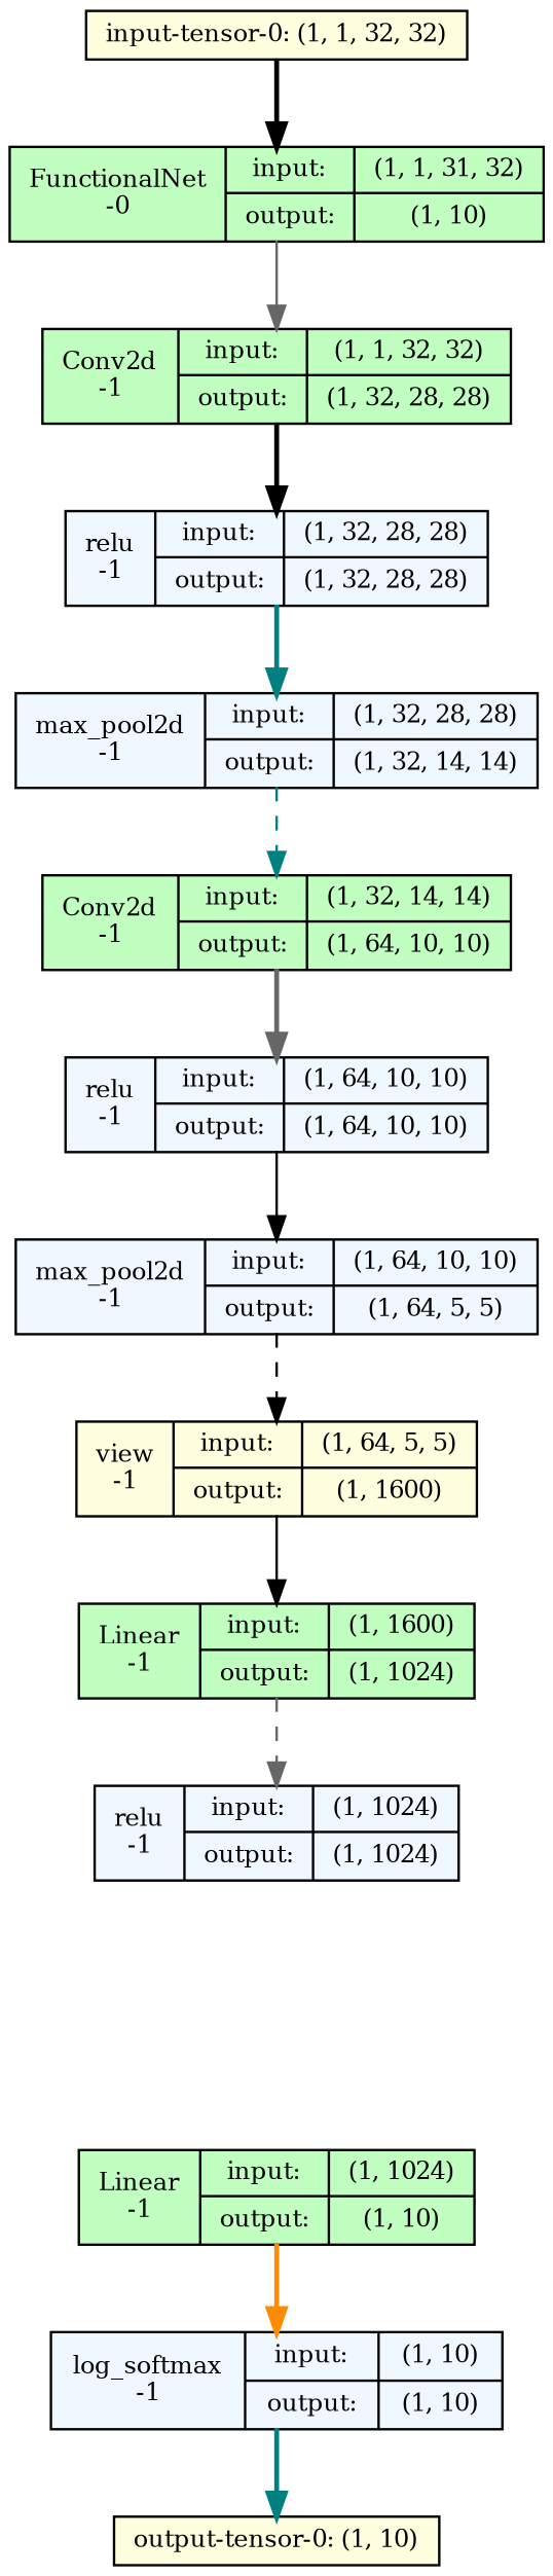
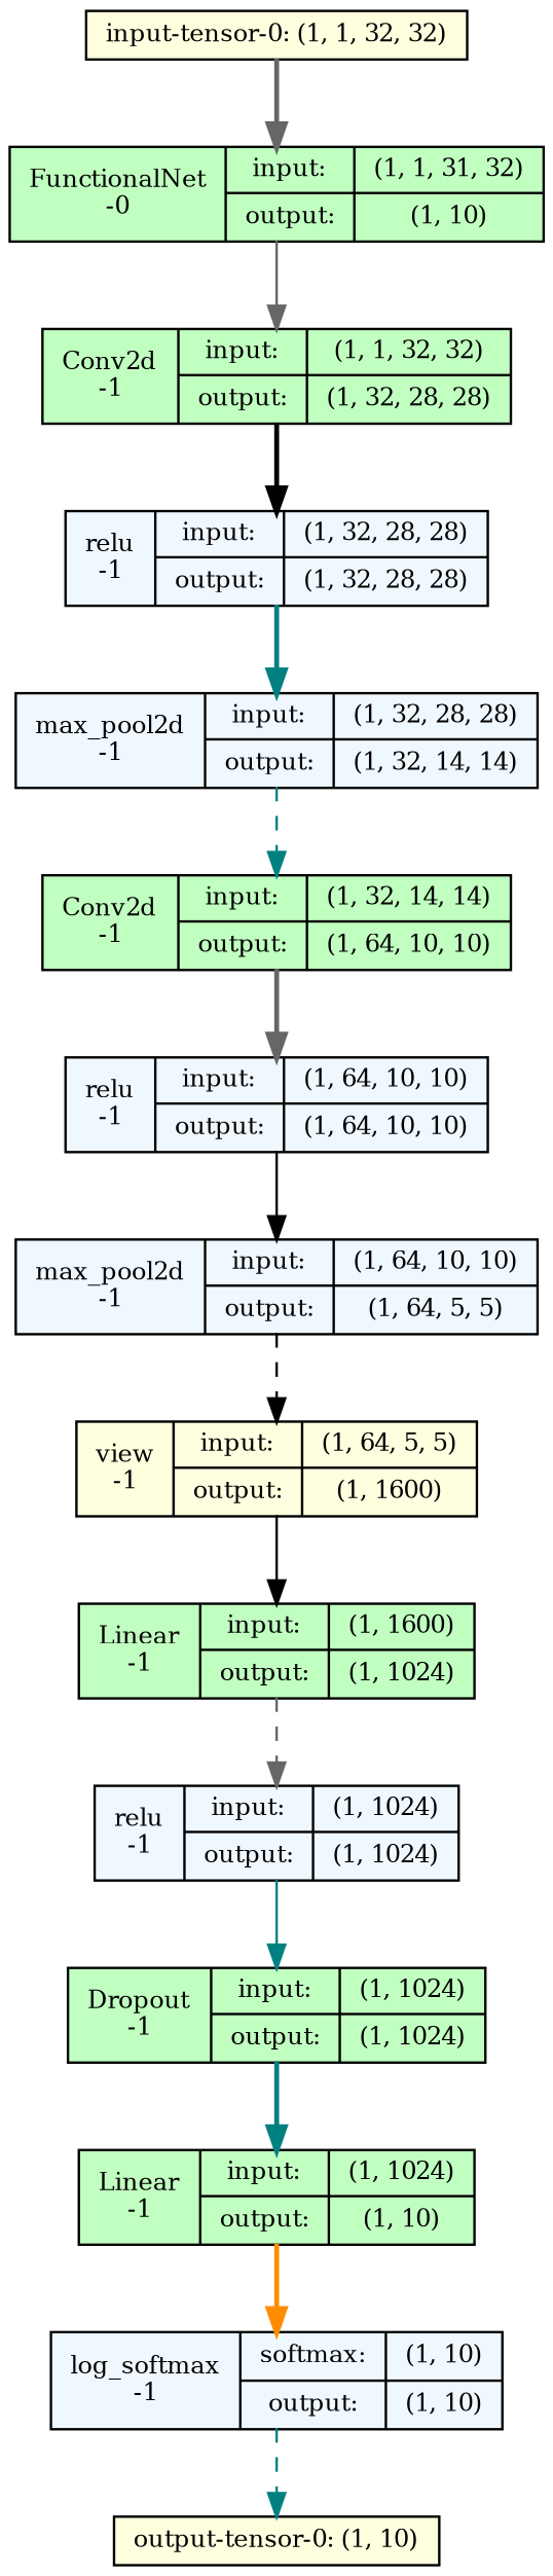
  strict digraph {
    fontname="DejaVu Serif"
    ordering=in
    node [align=left fillcolor=darkseagreen1 fontname="DejaVu Serif" fontsize=10 ranksep=0.1 shape=record style=filled]
    edge [color=black fontname="DejaVu Serif" fontsize=10 style=bold]
    n1 [fillcolor=lightyellow height=0.2 label="input-tensor-0: (1, 1, 32, 32)"]
    n2 [height=0.2 label="FunctionalNet\n-0|{input:|output:}|{(1, 1, 31, 32)|(1, 10)}"]
    n3 [height=0.2 label="Conv2d\n-1|{input:|output:}|{(1, 1, 32, 32)|(1, 32, 28, 28)}"]
    n4 [fillcolor=aliceblue height=0.2 label="relu\n-1|{input:|output:}|{(1, 32, 28, 28)|(1, 32, 28, 28)}"]
    n5 [fillcolor=aliceblue height=0.2 label="max_pool2d\n-1|{input:|output:}|{(1, 32, 28, 28)|(1, 32, 14, 14)}"]
    n6 [height=0.2 label="Conv2d\n-1|{input:|output:}|{(1, 32, 14, 14)|(1, 64, 10, 10)}"]
    n7 [fillcolor=aliceblue height=0.2 label="relu\n-1|{input:|output:}|{(1, 64, 10, 10)|(1, 64, 10, 10)}"]
    n8 [fillcolor=aliceblue height=0.2 label="max_pool2d\n-1|{input:|output:}|{(1, 64, 10, 10)|(1, 64, 5, 5)}"]
    n9 [fillcolor=lightyellow height=0.2 label="view\n-1|{input:|output:}|{(1, 64, 5, 5)|(1, 1600)}"]
    n10 [height=0.2 label="Linear\n-1|{input:|output:}|{(1, 1600)|(1, 1024)}"]
    n11 [fillcolor=aliceblue height=0.2 label="relu\n-1|{input:|output:}|{(1, 1024)|(1, 1024)}"]
+   n12 [height=0.2 label="Dropout\n-1|{input:|output:}|{(1, 1024)|(1, 1024)}"]
    n13 [height=0.2 label="Linear\n-1|{input:|output:}|{(1, 1024)|(1, 10)}"]
-   n14 [fillcolor=aliceblue height=0.2 label="log_softmax\n-1|{input:|output:}|{(1, 10)|(1, 10)}"]
+   n14 [fillcolor=aliceblue height=0.2 label="log_softmax\n-1|{softmax:|output:}|{(1, 10)|(1, 10)}"]
    n15 [fillcolor=lightyellow height=0.2 label="output-tensor-0: (1, 10)"]
-   n1 -> n2
+   n1 -> n2 [color=gray40]
    n2 -> n3 [color=gray40 style=solid]
    n3 -> n4
    n4 -> n5 [color=teal]
    n5 -> n6 [color=teal style=dashed]
    n6 -> n7 [color=gray40]
    n7 -> n8 [style=solid]
    n8 -> n9 [style=dashed]
    n9 -> n10 [style=solid]
    n10 -> n11 [color=gray40 style=dashed]
+   n11 -> n12 [color=teal style=solid]
+   n12 -> n13 [color=teal]
    n13 -> n14 [color=darkorange]
-   n14 -> n15 [color=teal]
+   n14 -> n15 [color=teal style=dashed]
  }
